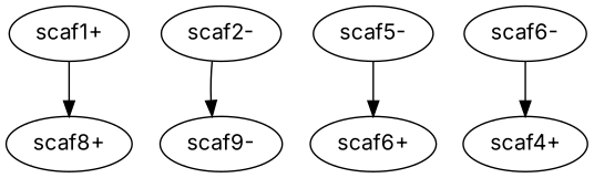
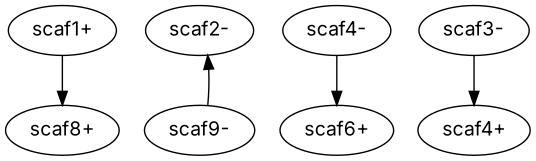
  digraph {
    fontname=Inter
    scaf_num=None
    node [fontname=Inter l=30523]
    edge [d=-79 e=100 fontname=Inter n=34]
    n1 [label="scaf8+"]
    "scaf1+" [l=8978]
    "scaf2-"
    n4 [l=8978 label="scaf9-"]
    n5 [l=15069 label="scaf6+"]
-   "scaf4-" [l=8463 label="scaf5-"]
-   "scaf3-" [l=15069 label="scaf6-"]
+   "scaf4-" [l=8463]
+   "scaf3-" [l=15069]
    "scaf4+" [l=8463]
    "scaf1+" -> n1
-   "scaf2-" -> n4
+   n4 -> "scaf2-"
    "scaf4-" -> n5 [d=-68 n=43]
    "scaf3-" -> "scaf4+" [d=-68 n=43]
  }
